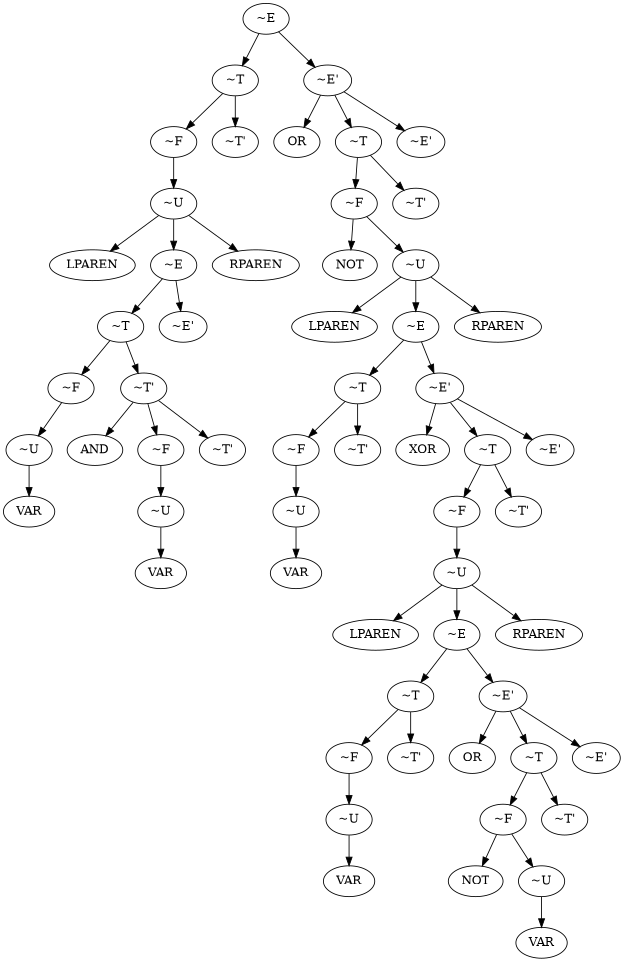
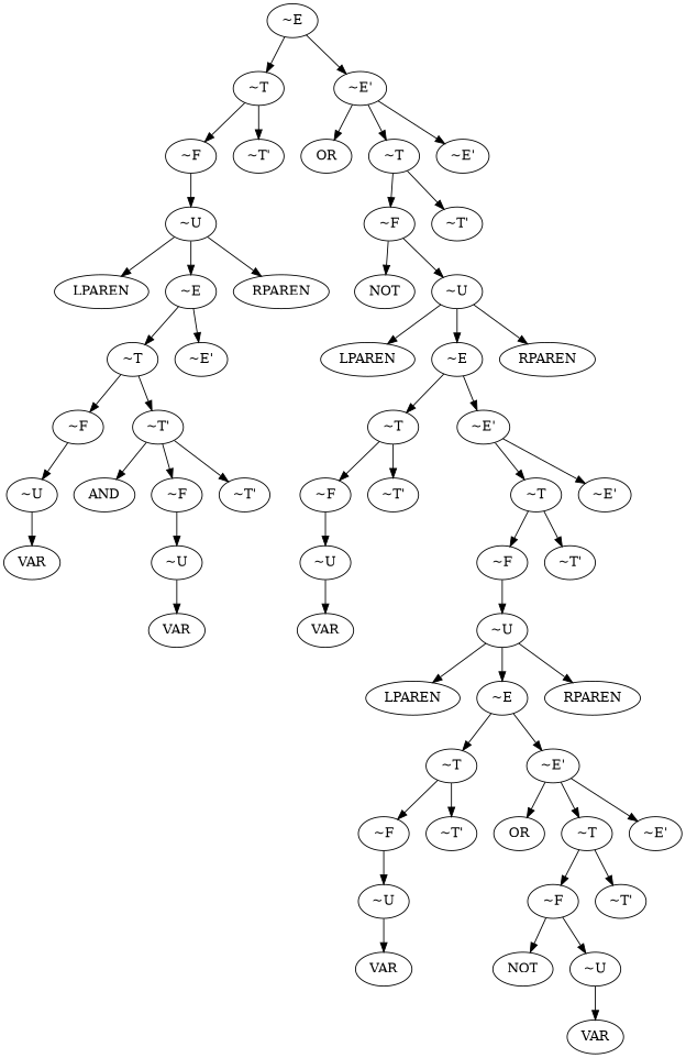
  digraph {
    n1 [label="~E"]
    n2 [label="~T"]
    n3 [label="~E'"]
    n4 [label="~F"]
    n5 [label="~T'"]
    n6 [label="~U"]
    n7 [label=LPAREN]
    n8 [label="~E"]
    n9 [label=RPAREN]
    n10 [label="~T"]
    n11 [label="~E'"]
    n12 [label="~F"]
    n13 [label="~T'"]
    n14 [label="~U"]
    n15 [label=VAR]
    n16 [label=AND]
    n17 [label="~F"]
    n18 [label="~T'"]
    n19 [label="~U"]
    n20 [label=VAR]
    n21 [label=OR]
    n22 [label="~T"]
    n23 [label="~E'"]
    n24 [label="~F"]
    n25 [label="~T'"]
    n26 [label=NOT]
    n27 [label="~U"]
    n28 [label=LPAREN]
    n29 [label="~E"]
    n30 [label=RPAREN]
    n31 [label="~T"]
    n32 [label="~E'"]
    n33 [label="~F"]
    n34 [label="~T'"]
    n35 [label="~U"]
    n36 [label=VAR]
-   n37 [label=XOR]
    n38 [label="~T"]
    n39 [label="~E'"]
    n40 [label="~F"]
    n41 [label="~T'"]
    n42 [label="~U"]
    n43 [label=LPAREN]
    n44 [label="~E"]
    n45 [label=RPAREN]
    n46 [label="~T"]
    n47 [label="~E'"]
    n48 [label="~F"]
    n49 [label="~T'"]
    n50 [label="~U"]
    n51 [label=VAR]
    n52 [label=OR]
    n53 [label="~T"]
    n54 [label="~E'"]
    n55 [label="~F"]
    n56 [label="~T'"]
    n57 [label=NOT]
    n58 [label="~U"]
    n59 [label=VAR]
    n1 -> n2
    n1 -> n3
    n2 -> n4
    n2 -> n5
    n3 -> n21
    n3 -> n22
    n3 -> n23
    n4 -> n6
    n6 -> n7
    n6 -> n8
    n6 -> n9
    n8 -> n10
    n8 -> n11
    n10 -> n12
    n10 -> n13
    n12 -> n14
    n13 -> n16
    n13 -> n17
    n13 -> n18
    n14 -> n15
    n17 -> n19
    n19 -> n20
    n22 -> n24
    n22 -> n25
    n24 -> n26
    n24 -> n27
    n27 -> n28
    n27 -> n29
    n27 -> n30
    n29 -> n31
    n29 -> n32
    n31 -> n33
    n31 -> n34
-   n32 -> n37
    n32 -> n38
    n32 -> n39
    n33 -> n35
    n35 -> n36
    n38 -> n40
    n38 -> n41
    n40 -> n42
    n42 -> n43
    n42 -> n44
    n42 -> n45
    n44 -> n46
    n44 -> n47
    n46 -> n48
    n46 -> n49
    n47 -> n52
    n47 -> n53
    n47 -> n54
    n48 -> n50
    n50 -> n51
    n53 -> n55
    n53 -> n56
    n55 -> n57
    n55 -> n58
    n58 -> n59
  }
